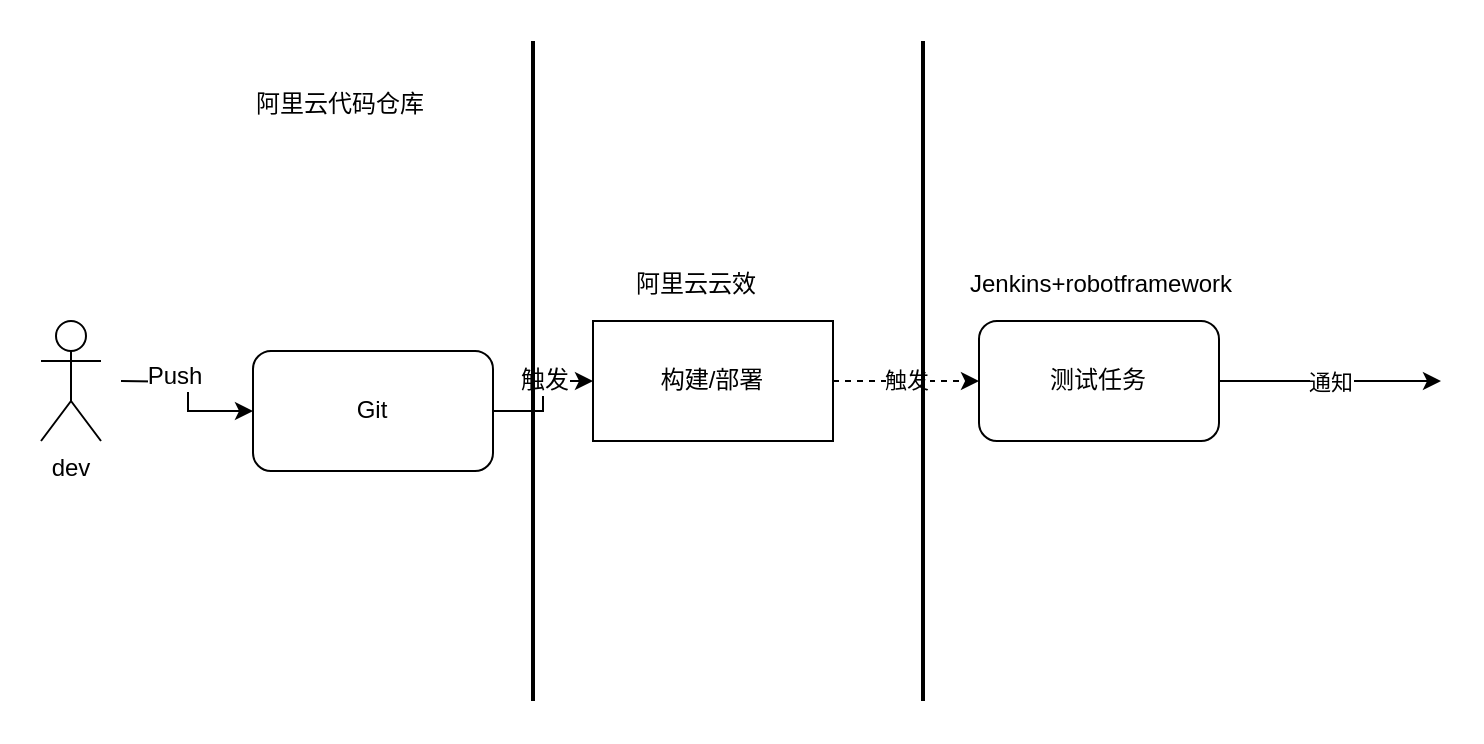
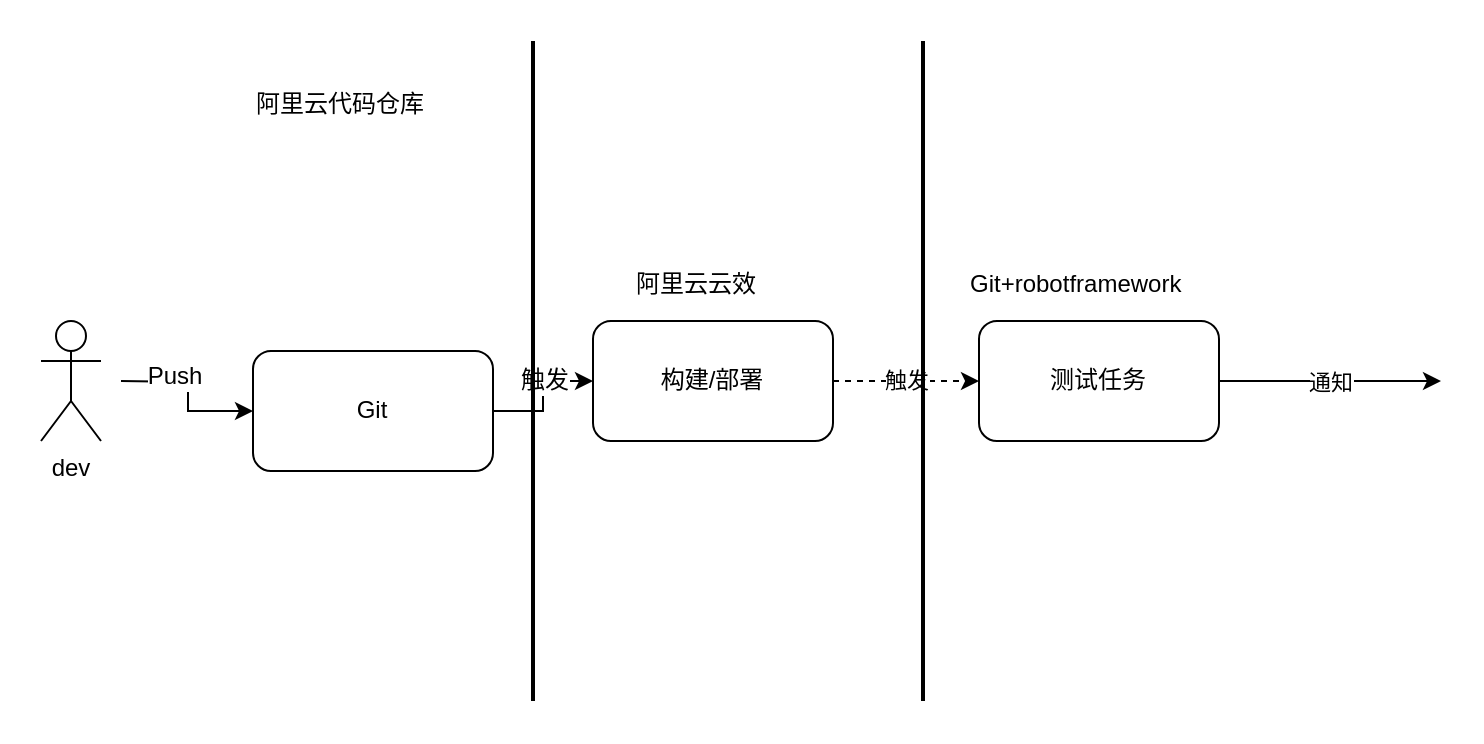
  <mxCell id="0" />
  <mxCell id="1" parent="0" />
  <mxCell id="2" style="edgeStyle=orthogonalEdgeStyle;rounded=0;orthogonalLoop=1;jettySize=auto;html=1;exitX=1;exitY=0.5;exitDx=0;exitDy=0;" edge="1" parent="1" source="4" target="6"><mxGeometry relative="1" as="geometry" /></mxCell>
  <mxCell id="3" value="触发" style="text;html=1;resizable=0;points=[];align=center;verticalAlign=middle;labelBackgroundColor=#ffffff;" vertex="1" connectable="0" parent="2"><mxGeometry x="0.233" y="1" relative="1" as="geometry"><mxPoint as="offset" /></mxGeometry></mxCell>
  <mxCell id="4" value="Git" style="rounded=1;whiteSpace=wrap;html=1;" vertex="1" parent="1"><mxGeometry x="126" y="175" width="120" height="60" as="geometry" /></mxCell>
  <mxCell id="5" value="触发" style="edgeStyle=orthogonalEdgeStyle;rounded=0;orthogonalLoop=1;jettySize=auto;html=1;exitX=1;exitY=0.5;exitDx=0;exitDy=0;entryX=0;entryY=0.5;entryDx=0;entryDy=0;dashed=1;" edge="1" parent="1" source="6" target="8"><mxGeometry relative="1" as="geometry" /></mxCell>
- <mxCell id="6" value="构建/部署" style="whiteSpace=wrap;html=1;rounded=0;" vertex="1" parent="1"><mxGeometry x="296" y="160" width="120" height="60" as="geometry" /></mxCell>
+ <mxCell id="6" value="构建/部署" style="rounded=1;whiteSpace=wrap;html=1;" vertex="1" parent="1"><mxGeometry x="296" y="160" width="120" height="60" as="geometry" /></mxCell>
  <mxCell id="7" value="通知" style="edgeStyle=orthogonalEdgeStyle;rounded=0;orthogonalLoop=1;jettySize=auto;html=1;exitX=1;exitY=0.5;exitDx=0;exitDy=0;" edge="1" parent="1" source="8"><mxGeometry relative="1" as="geometry"><mxPoint x="720" y="190" as="targetPoint" /></mxGeometry></mxCell>
  <mxCell id="8" value="测试任务" style="rounded=1;whiteSpace=wrap;html=1;" vertex="1" parent="1"><mxGeometry x="489" y="160" width="120" height="60" as="geometry" /></mxCell>
  <mxCell id="9" value="" style="line;strokeWidth=2;direction=south;html=1;" vertex="1" parent="1"><mxGeometry x="261" y="20" width="10" height="330" as="geometry" /></mxCell>
  <mxCell id="10" value="" style="line;strokeWidth=2;direction=south;html=1;" vertex="1" parent="1"><mxGeometry x="456" y="20" width="10" height="330" as="geometry" /></mxCell>
  <mxCell id="11" value="阿里云代码仓库" style="text;html=1;resizable=0;points=[];autosize=1;align=left;verticalAlign=top;spacingTop=-4;" vertex="1" parent="1"><mxGeometry x="126" y="42" width="100" height="20" as="geometry" /></mxCell>
  <mxCell id="12" value="阿里云云效" style="text;html=1;resizable=0;points=[];autosize=1;align=left;verticalAlign=top;spacingTop=-4;" vertex="1" parent="1"><mxGeometry x="316" y="132" width="80" height="20" as="geometry" /></mxCell>
- <mxCell id="13" value="Jenkins+robotframework" style="text;html=1;resizable=0;points=[];autosize=1;align=left;verticalAlign=top;spacingTop=-4;" vertex="1" parent="1"><mxGeometry x="483" y="132" width="150" height="20" as="geometry" /></mxCell>
+ <mxCell id="13" value="Git+robotframework" style="text;html=1;resizable=0;points=[];autosize=1;align=left;verticalAlign=top;spacingTop=-4;" vertex="1" parent="1"><mxGeometry x="483" y="132" width="150" height="20" as="geometry" /></mxCell>
  <mxCell id="14" style="edgeStyle=orthogonalEdgeStyle;rounded=0;orthogonalLoop=1;jettySize=auto;html=1;entryX=0;entryY=0.5;entryDx=0;entryDy=0;" edge="1" parent="1" target="4"><mxGeometry relative="1" as="geometry"><mxPoint x="60" y="190" as="sourcePoint" /></mxGeometry></mxCell>
  <mxCell id="15" value="Push" style="text;html=1;resizable=0;points=[];align=center;verticalAlign=middle;labelBackgroundColor=#ffffff;" vertex="1" connectable="0" parent="14"><mxGeometry x="-0.357" y="3" relative="1" as="geometry"><mxPoint as="offset" /></mxGeometry></mxCell>
  <mxCell id="16" value="dev" style="shape=umlActor;verticalLabelPosition=bottom;labelBackgroundColor=#ffffff;verticalAlign=top;html=1;" vertex="1" parent="1"><mxGeometry x="20" y="160" width="30" height="60" as="geometry" /></mxCell>
